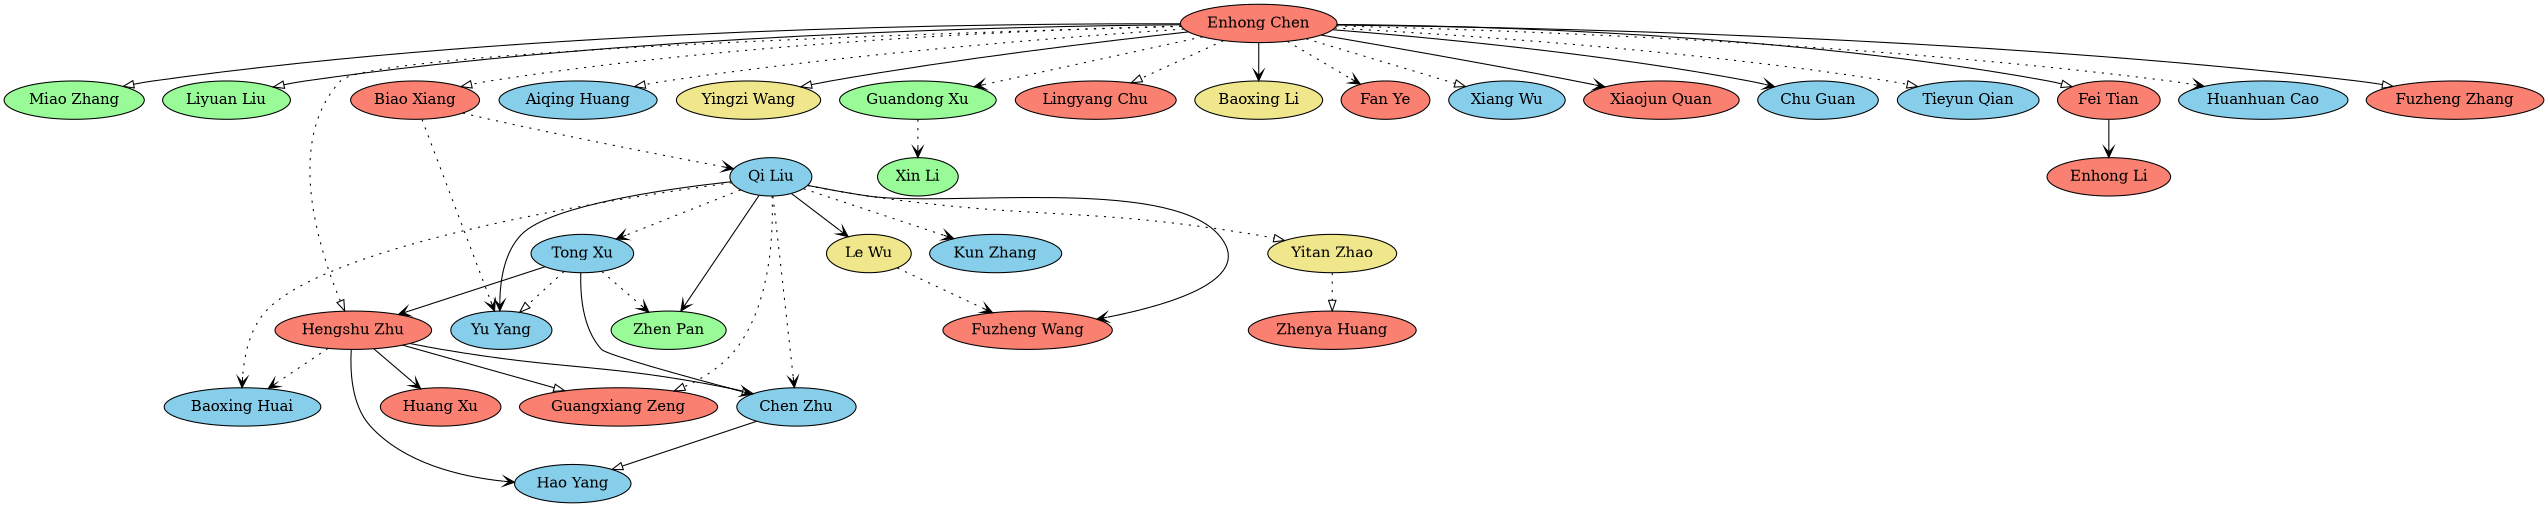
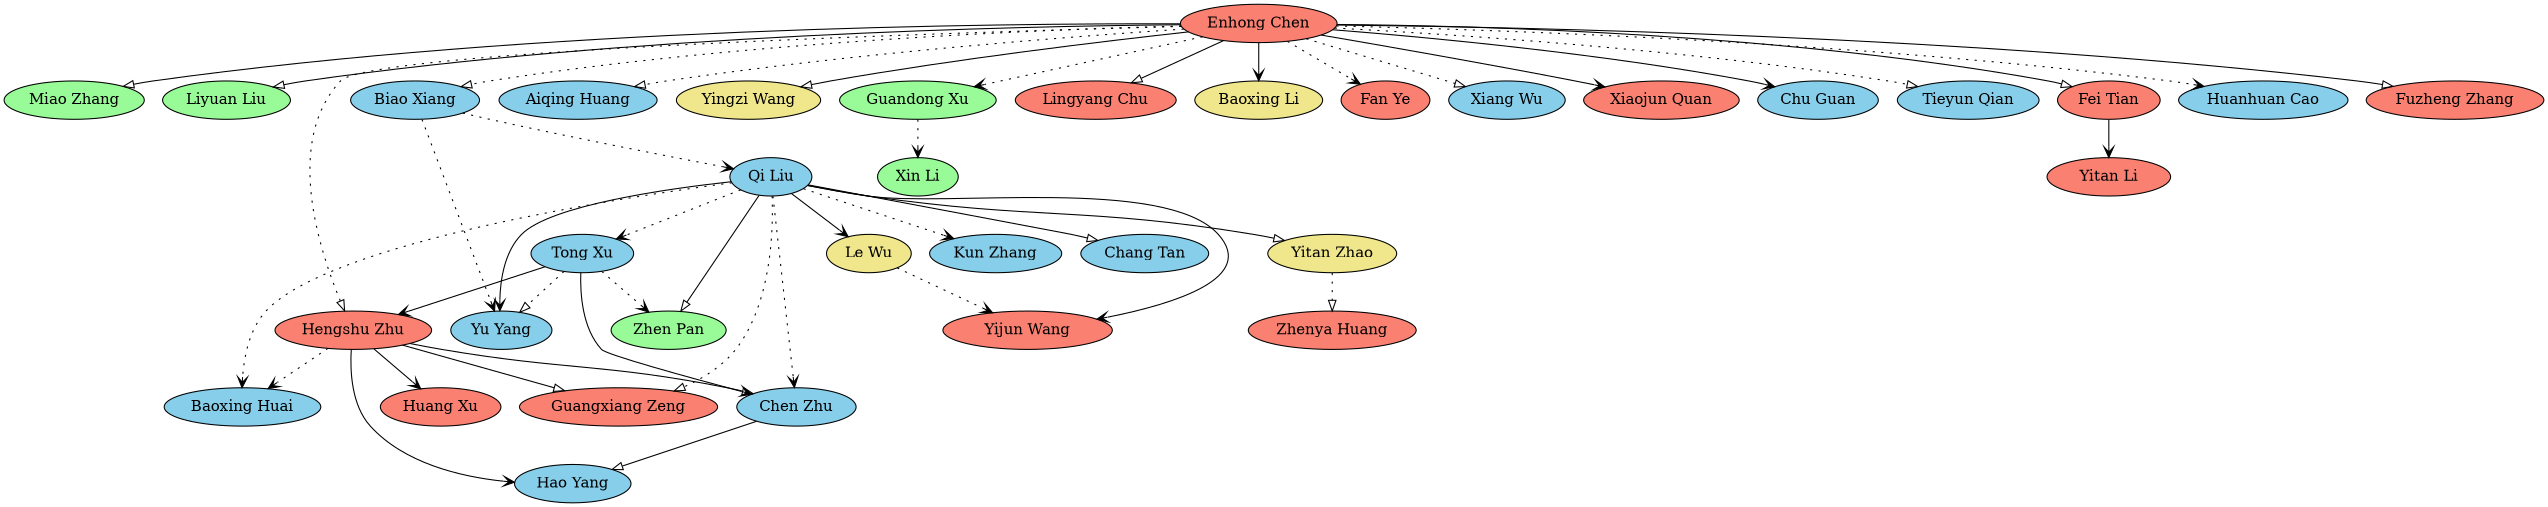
  strict digraph {
    node [fillcolor=salmon style=filled]
    edge [arrowhead=vee style=dotted]
    "Enhong Chen"
    "Miao Zhang" [fillcolor=palegreen]
    "Liyuan Liu" [fillcolor=palegreen]
-   "Biao Xiang"
+   "Biao Xiang" [fillcolor=skyblue]
    "Aiqing Huang" [fillcolor=skyblue]
    "Yingzi Wang" [fillcolor=khaki]
    "Hengshu Zhu"
    "Guandong Xu" [fillcolor=palegreen]
    "Lingyang Chu"
    n10 [fillcolor=khaki label="Baoxing Li"]
    "Fan Ye"
    n12 [fillcolor=skyblue label="Xiang Wu"]
    "Xiaojun Quan"
    "Chu Guan" [fillcolor=skyblue]
    "Tieyun Qian" [fillcolor=skyblue]
    "Fei Tian"
    "Huanhuan Cao" [fillcolor=skyblue]
    "Fuzheng Zhang"
    "Xin Li" [fillcolor=palegreen]
    "Qi Liu" [fillcolor=skyblue]
    "Yu Yang" [fillcolor=skyblue]
    "Chen Zhu" [fillcolor=skyblue]
    "Baoxing Huai" [fillcolor=skyblue]
    "Guangxiang Zeng"
    n25 [fillcolor=skyblue label="Hao Yang"]
    "Huang Xu"
-   "Yitan Li" [label="Enhong Li"]
+   "Yitan Li"
    "Le Wu" [fillcolor=khaki]
    n29 [fillcolor=khaki label="Yitan Zhao"]
    "Tong Xu" [fillcolor=skyblue]
    "Kun Zhang" [fillcolor=skyblue]
-   "Yijun Wang" [label="Fuzheng Wang"]
+   "Chang Tan" [fillcolor=skyblue]
+   "Yijun Wang"
    "Zhen Pan" [fillcolor=palegreen]
    "Zhenya Huang"
    "Enhong Chen" -> "Miao Zhang" [arrowhead=onormal style=solid]
    "Enhong Chen" -> "Liyuan Liu" [arrowhead=onormal style=solid]
    "Enhong Chen" -> "Biao Xiang" [arrowhead=onormal]
    "Enhong Chen" -> "Aiqing Huang" [arrowhead=onormal]
    "Enhong Chen" -> "Yingzi Wang" [arrowhead=onormal style=solid]
    "Enhong Chen" -> "Hengshu Zhu" [arrowhead=onormal]
    "Enhong Chen" -> "Guandong Xu"
-   "Enhong Chen" -> "Lingyang Chu" [arrowhead=onormal]
+   "Enhong Chen" -> "Lingyang Chu" [arrowhead=onormal style=solid]
    "Enhong Chen" -> n10 [style=solid]
    "Enhong Chen" -> "Fan Ye"
    "Enhong Chen" -> n12 [arrowhead=onormal]
    "Enhong Chen" -> "Xiaojun Quan" [style=solid]
    "Enhong Chen" -> "Chu Guan" [style=solid]
    "Enhong Chen" -> "Tieyun Qian" [arrowhead=onormal]
    "Enhong Chen" -> "Fei Tian" [arrowhead=onormal style=solid]
    "Enhong Chen" -> "Huanhuan Cao"
    "Enhong Chen" -> "Fuzheng Zhang" [arrowhead=onormal style=solid]
    "Biao Xiang" -> "Qi Liu"
    "Biao Xiang" -> "Yu Yang"
    "Hengshu Zhu" -> "Chen Zhu" [arrowhead=onormal style=solid]
    "Hengshu Zhu" -> "Baoxing Huai"
    "Hengshu Zhu" -> "Guangxiang Zeng" [arrowhead=onormal style=solid]
    "Hengshu Zhu" -> n25 [style=solid]
    "Hengshu Zhu" -> "Huang Xu" [style=solid]
    "Guandong Xu" -> "Xin Li"
    "Fei Tian" -> "Yitan Li" [style=solid]
    "Qi Liu" -> "Yu Yang" [style=solid]
    "Qi Liu" -> "Chen Zhu"
    "Qi Liu" -> "Baoxing Huai"
    "Qi Liu" -> "Guangxiang Zeng" [arrowhead=onormal]
    "Qi Liu" -> "Le Wu" [style=solid]
-   "Qi Liu" -> n29 [arrowhead=onormal]
+   "Qi Liu" -> n29 [arrowhead=onormal style=solid]
    "Qi Liu" -> "Tong Xu"
    "Qi Liu" -> "Kun Zhang"
+   "Qi Liu" -> "Chang Tan" [arrowhead=onormal style=solid]
    "Qi Liu" -> "Yijun Wang" [style=solid]
-   "Qi Liu" -> "Zhen Pan" [style=solid]
+   "Qi Liu" -> "Zhen Pan" [arrowhead=onormal style=solid]
    "Chen Zhu" -> n25 [arrowhead=onormal style=solid]
    "Le Wu" -> "Yijun Wang"
    n29 -> "Zhenya Huang" [arrowhead=onormal]
    "Tong Xu" -> "Hengshu Zhu" [style=solid]
    "Tong Xu" -> "Yu Yang" [arrowhead=onormal]
    "Tong Xu" -> "Chen Zhu" [style=solid]
    "Tong Xu" -> "Zhen Pan"
  }
